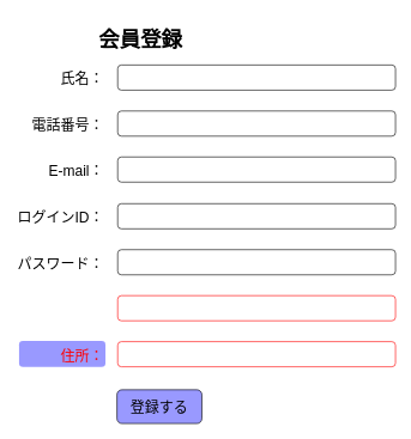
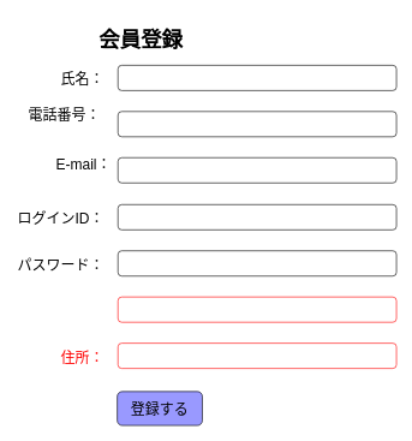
  <mxCell id="0" />
  <mxCell id="1" parent="0" />
  <mxCell id="2" value="&lt;div style=&quot;text-align: justify; font-size: 29px;&quot;&gt;&lt;b style=&quot;font-size: 29px;&quot;&gt;会員登録&lt;/b&gt;&lt;/div&gt;" style="rounded=0;whiteSpace=wrap;html=1;strokeColor=none;fontSize=29;" vertex="1" parent="1"><mxGeometry x="87" y="20" width="216" height="69" as="geometry" /></mxCell>
  <mxCell id="3" value="" style="rounded=1;whiteSpace=wrap;html=1;fontSize=29;verticalAlign=top;horizontal=0;" vertex="1" parent="1"><mxGeometry x="163" y="90" width="386" height="35" as="geometry" /></mxCell>
  <mxCell id="4" value="" style="rounded=1;whiteSpace=wrap;html=1;fontSize=29;verticalAlign=top;horizontal=0;" vertex="1" parent="1"><mxGeometry x="163" y="154" width="386" height="35" as="geometry" /></mxCell>
  <mxCell id="5" value="" style="rounded=1;whiteSpace=wrap;html=1;fontSize=29;verticalAlign=top;horizontal=0;" vertex="1" parent="1"><mxGeometry x="163" y="218" width="386" height="35" as="geometry" /></mxCell>
  <mxCell id="6" value="" style="rounded=1;whiteSpace=wrap;html=1;fontSize=29;verticalAlign=top;horizontal=0;" vertex="1" parent="1"><mxGeometry x="163" y="283" width="386" height="35" as="geometry" /></mxCell>
  <mxCell id="7" value="" style="rounded=1;whiteSpace=wrap;html=1;fontSize=29;verticalAlign=top;horizontal=0;" vertex="1" parent="1"><mxGeometry x="163" y="347" width="386" height="35" as="geometry" /></mxCell>
  <mxCell id="8" value="" style="rounded=1;whiteSpace=wrap;html=1;fontSize=29;strokeColor=#FF0000;" vertex="1" parent="1"><mxGeometry x="163" y="475" width="386" height="35" as="geometry" /></mxCell>
  <mxCell id="9" value="" style="rounded=1;whiteSpace=wrap;html=1;fontSize=29;strokeColor=#FF0000;" vertex="1" parent="1"><mxGeometry x="163" y="411" width="386" height="35" as="geometry" /></mxCell>
  <mxCell id="10" value="&lt;font style=&quot;font-size: 20px&quot;&gt;氏名：&lt;/font&gt;" style="rounded=1;whiteSpace=wrap;html=1;fontSize=29;strokeColor=none;fillColor=#FFFFFF;align=right;" vertex="1" parent="1"><mxGeometry x="26" y="89" width="120" height="36" as="geometry" /></mxCell>
- <mxCell id="11" value="&lt;font style=&quot;font-size: 20px&quot;&gt;電話番号：&lt;/font&gt;" style="rounded=1;whiteSpace=wrap;html=1;fontSize=29;strokeColor=none;fillColor=#FFFFFF;align=right;" vertex="1" parent="1"><mxGeometry x="26" y="153" width="120" height="36" as="geometry" /></mxCell>
- <mxCell id="12" value="&lt;font style=&quot;font-size: 20px&quot;&gt;E-mail：&lt;/font&gt;" style="rounded=1;whiteSpace=wrap;html=1;fontSize=29;strokeColor=none;fillColor=#FFFFFF;align=right;" vertex="1" parent="1"><mxGeometry x="26" y="217" width="120" height="36" as="geometry" /></mxCell>
+ <mxCell id="11" value="&lt;font style=&quot;font-size: 20px&quot;&gt;電話番号：&lt;/font&gt;" style="rounded=1;whiteSpace=wrap;html=1;fontSize=29;strokeColor=none;fillColor=#FFFFFF;align=right;" vertex="1" parent="1"><mxGeometry x="21" y="138" width="120" height="36" as="geometry" /></mxCell>
+ <mxCell id="12" value="&lt;font style=&quot;font-size: 20px&quot;&gt;E-mail：&lt;/font&gt;" style="rounded=1;whiteSpace=wrap;html=1;fontSize=29;strokeColor=none;fillColor=#FFFFFF;align=right;" vertex="1" parent="1"><mxGeometry x="36" y="207" width="120" height="36" as="geometry" /></mxCell>
  <mxCell id="13" value="&lt;font style=&quot;font-size: 20px&quot;&gt;ログインID：&lt;/font&gt;" style="rounded=1;whiteSpace=wrap;html=1;fontSize=29;strokeColor=none;align=right;" vertex="1" parent="1"><mxGeometry x="23" y="282" width="123" height="36" as="geometry" /></mxCell>
  <mxCell id="14" value="&lt;font style=&quot;font-size: 20px&quot;&gt;パスワード：&lt;/font&gt;" style="rounded=1;whiteSpace=wrap;html=1;fontSize=29;strokeColor=none;align=right;" vertex="1" parent="1"><mxGeometry x="20" y="346" width="126" height="36" as="geometry" /></mxCell>
- <mxCell id="15" value="&lt;font style=&quot;font-size: 20px&quot; color=&quot;#ff0000&quot;&gt;住所：&lt;/font&gt;" style="rounded=1;whiteSpace=wrap;html=1;fontSize=29;strokeColor=none;align=right;fillColor=#9999ff;" vertex="1" parent="1"><mxGeometry x="26" y="474" width="120" height="36" as="geometry" /></mxCell>
+ <mxCell id="15" value="&lt;font style=&quot;font-size: 20px&quot; color=&quot;#ff0000&quot;&gt;住所：&lt;/font&gt;" style="rounded=1;whiteSpace=wrap;html=1;fontSize=29;strokeColor=none;align=right;" vertex="1" parent="1"><mxGeometry x="26" y="474" width="120" height="36" as="geometry" /></mxCell>
  <mxCell id="16" value="&lt;font color=&quot;#000000&quot;&gt;登録する&lt;/font&gt;" style="rounded=1;whiteSpace=wrap;html=1;fontSize=20;fontColor=#FF0000;strokeColor=#000000;fillColor=#9999FF;" vertex="1" parent="1"><mxGeometry x="162" y="542" width="118" height="47" as="geometry" /></mxCell>
